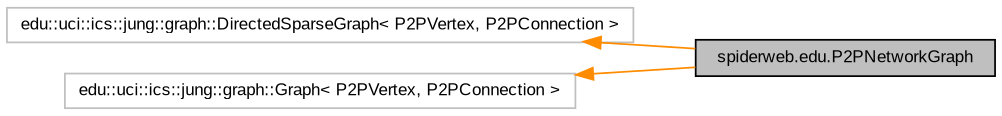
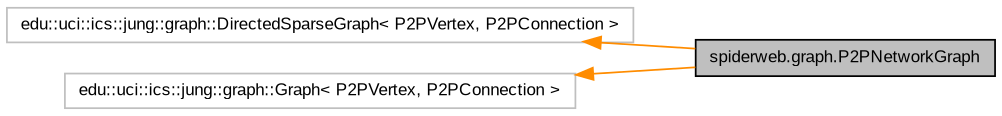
  digraph {
    rankdir=LR
    fontname="Liberation Sans"
    node [color=grey75 fillcolor=white fontname="Liberation Sans" fontsize=10 shape=record style=filled]
    edge [color=darkorange dir=back fontname="Liberation Sans" fontsize=10 labelfontname=Helvetica labelfontsize=10 style=solid]
-   n1 [color=black fillcolor=grey75 fontcolor=black height=0.2 label="spiderweb.edu.P2PNetworkGraph" width=0.4]
+   n1 [color=black fillcolor=grey75 fontcolor=black height=0.2 label="spiderweb.graph.P2PNetworkGraph" width=0.4]
    n2 [height=0.2 label="edu::uci::ics::jung::graph::DirectedSparseGraph\< P2PVertex, P2PConnection \>" width=0.4]
    n3 [height=0.2 label="edu::uci::ics::jung::graph::Graph\< P2PVertex, P2PConnection \>" width=0.4]
    n2 -> n1
    n3 -> n1
  }
